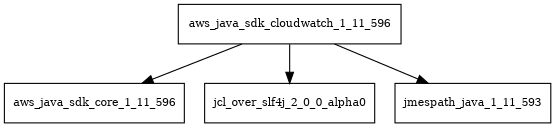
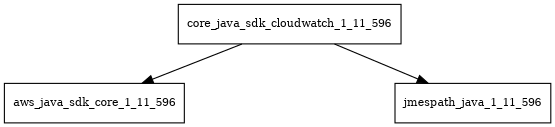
  digraph {
    node [fontsize=10.0 shape=box]
-   aws_java_sdk_cloudwatch_1_11_596
+   aws_java_sdk_cloudwatch_1_11_596 [label=core_java_sdk_cloudwatch_1_11_596]
    aws_java_sdk_core_1_11_596
-   jcl_over_slf4j_2_0_0_alpha0
-   jmespath_java_1_11_596 [label=jmespath_java_1_11_593]
+   jmespath_java_1_11_596
    aws_java_sdk_cloudwatch_1_11_596 -> aws_java_sdk_core_1_11_596
-   aws_java_sdk_cloudwatch_1_11_596 -> jcl_over_slf4j_2_0_0_alpha0
    aws_java_sdk_cloudwatch_1_11_596 -> jmespath_java_1_11_596
  }
